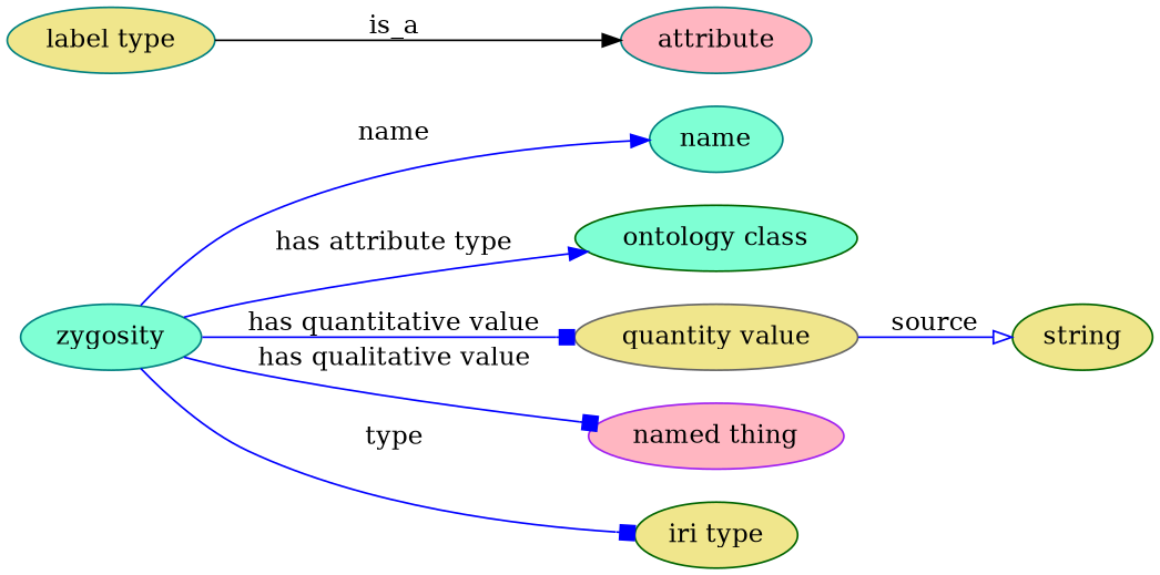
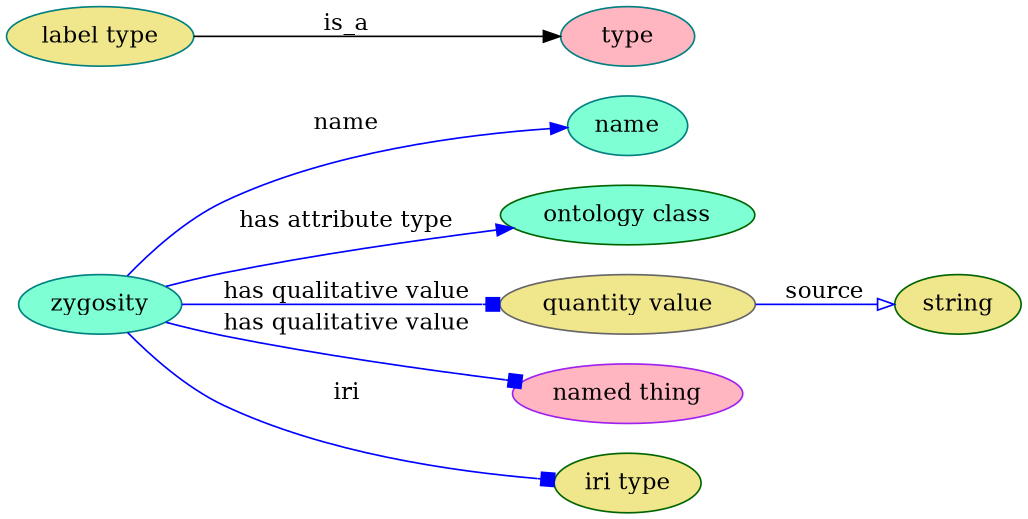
  digraph {
    rankdir=LR
    node [color=teal fillcolor=khaki style=filled]
    edge [arrowhead=normal color=blue style=solid]
    n1 [fillcolor=aquamarine height=0.5 label=zygosity width=1.1193]
    name [fillcolor=aquamarine height=0.5 width=0.84854]
    n3 [color=darkgreen fillcolor=aquamarine height=0.5 label="ontology class" width=1.7151]
    n4 [color=gray40 height=0.5 label="quantity value" width=1.6971]
    n5 [color=purple fillcolor=lightpink height=0.5 label="named thing" width=1.5346]
    n6 [color=darkgreen height=0.5 label="iri type" width=1.011]
-   attribute [fillcolor=lightpink height=0.5 width=1.1193]
+   attribute [fillcolor=lightpink height=0.5 width=1.1193 label=type]
    n8 [color=darkgreen height=0.5 label=string width=0.84854]
    n9 [height=0.5 label="label type" width=1.2638]
    n1 -> name [label=name]
    n1 -> n3 [label="has attribute type"]
-   n1 -> n4 [arrowhead=box label="has quantitative value"]
+   n1 -> n4 [arrowhead=box label="has qualitative value"]
    n1 -> n5 [arrowhead=box label="has qualitative value"]
-   n1 -> n6 [arrowhead=box label=type]
+   n1 -> n6 [arrowhead=box label=iri]
    n4 -> n8 [arrowhead=onormal label=source]
    n9 -> attribute [label=is_a color="" style=""]
  }
